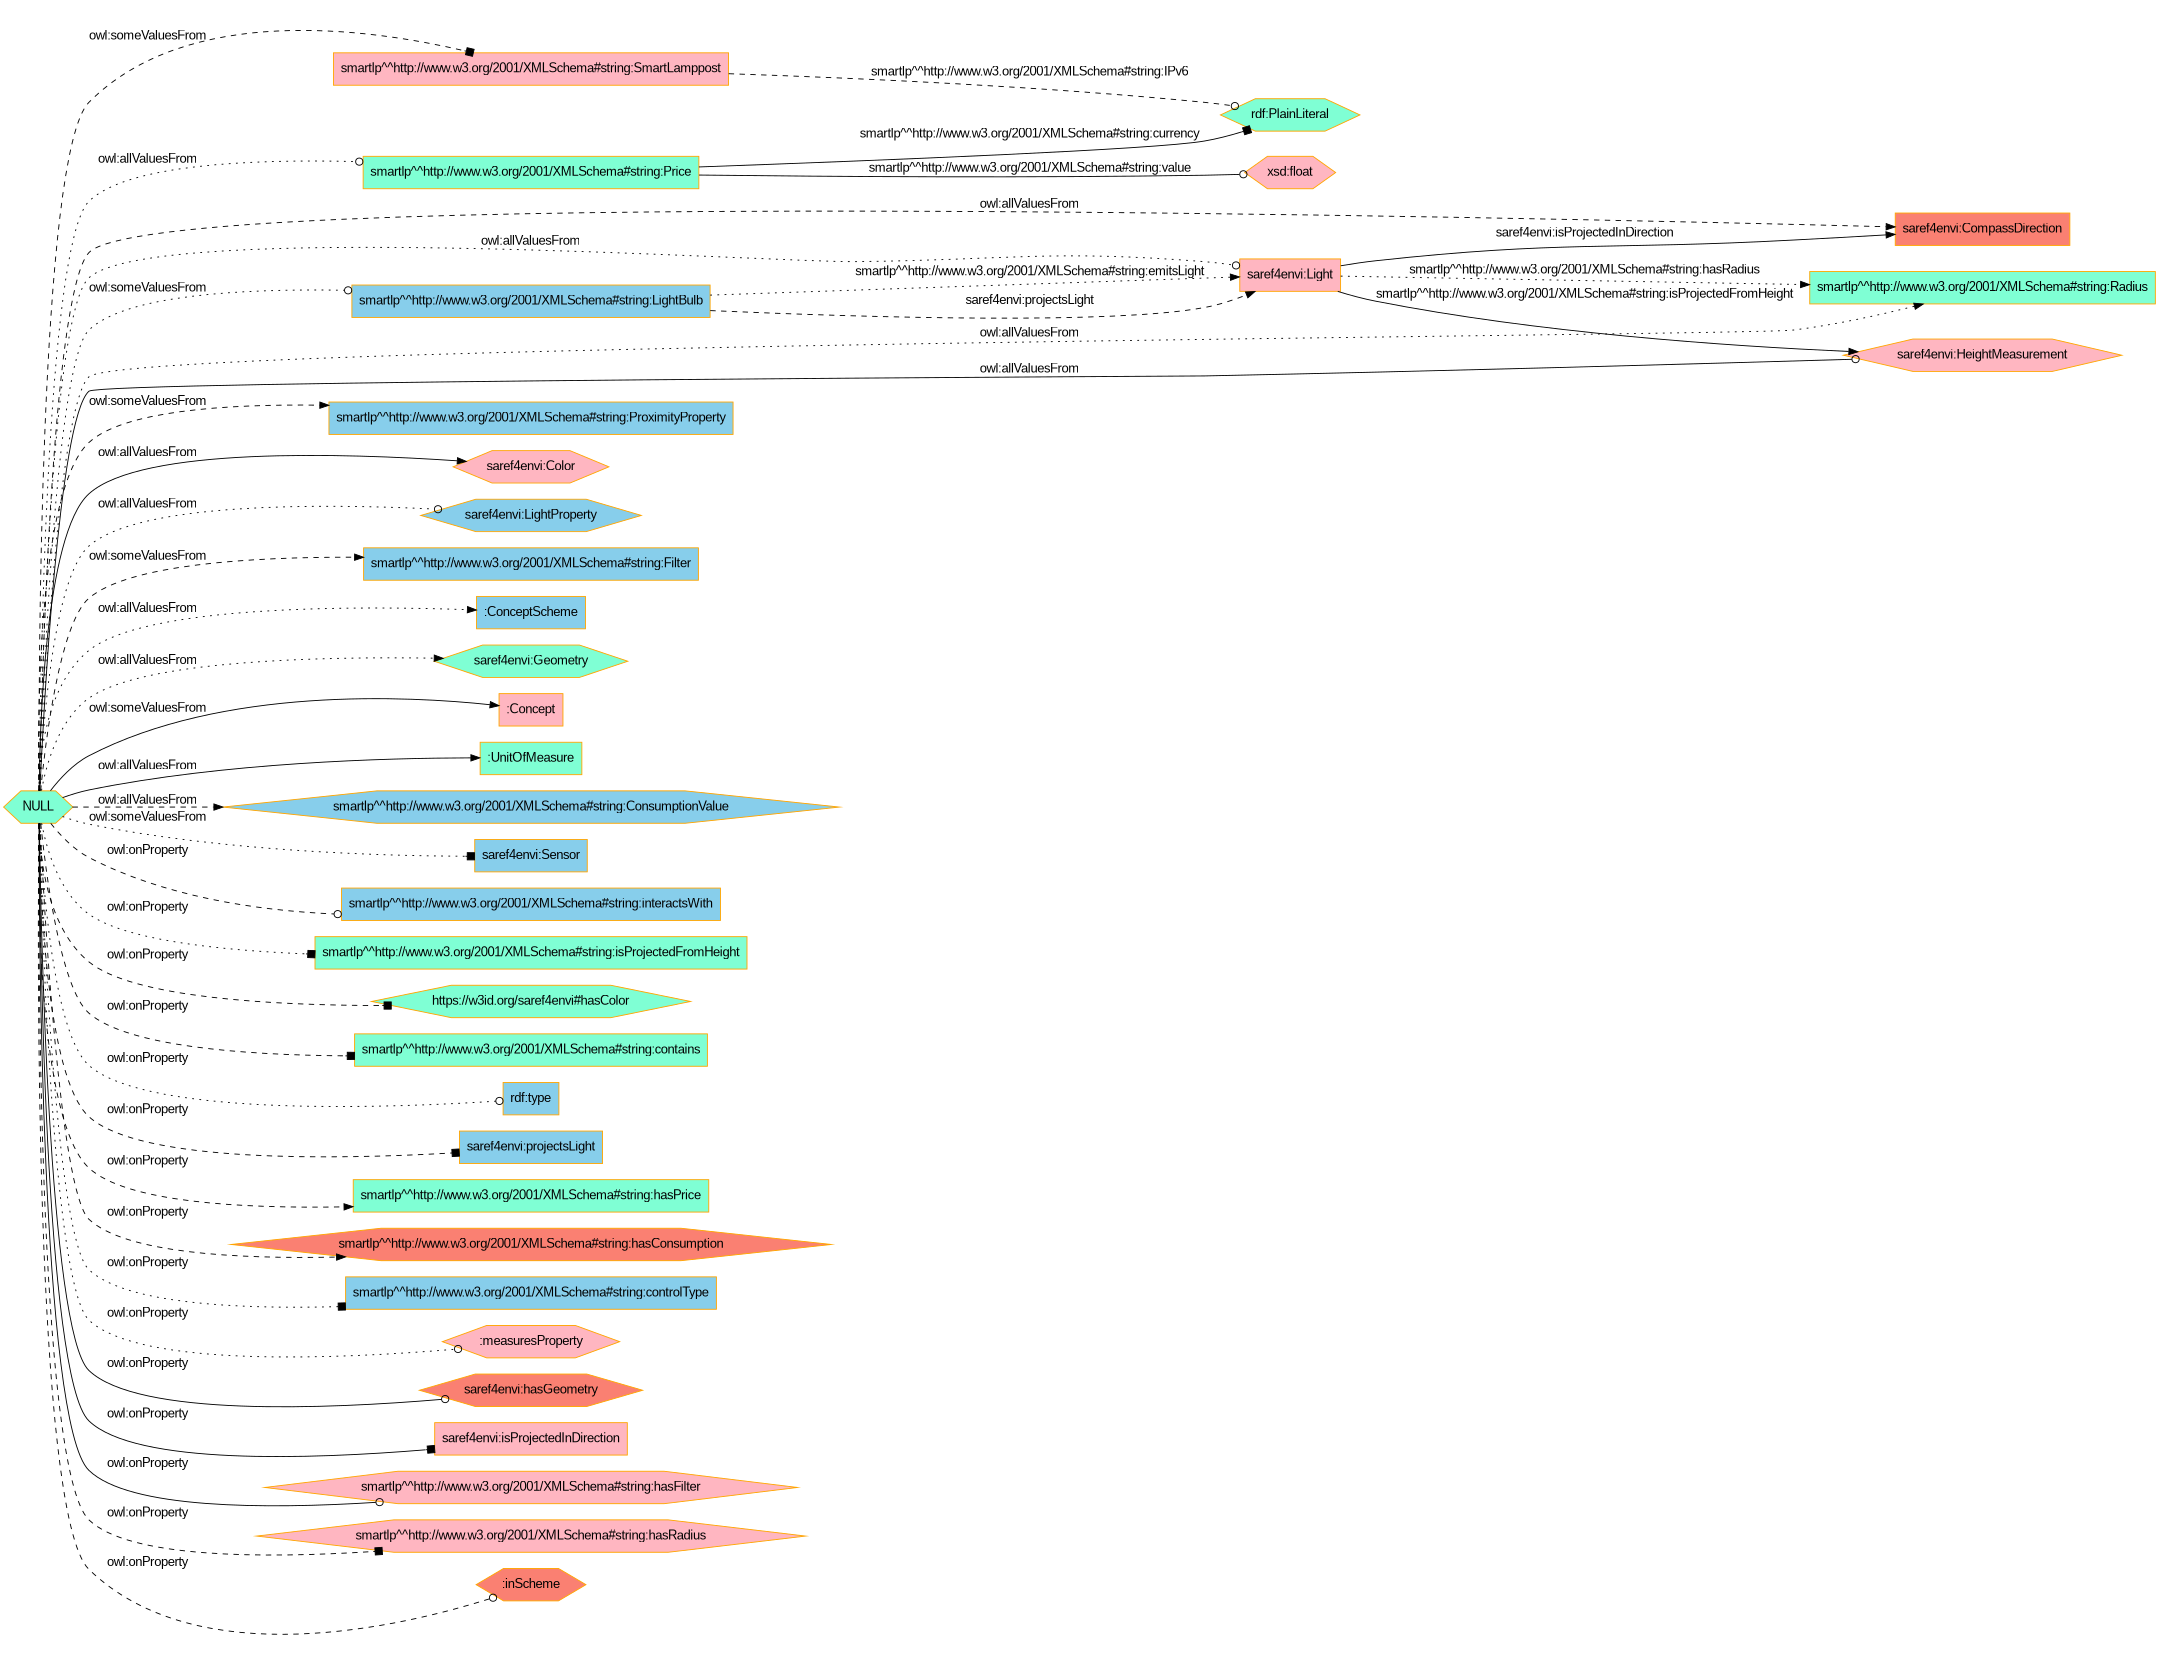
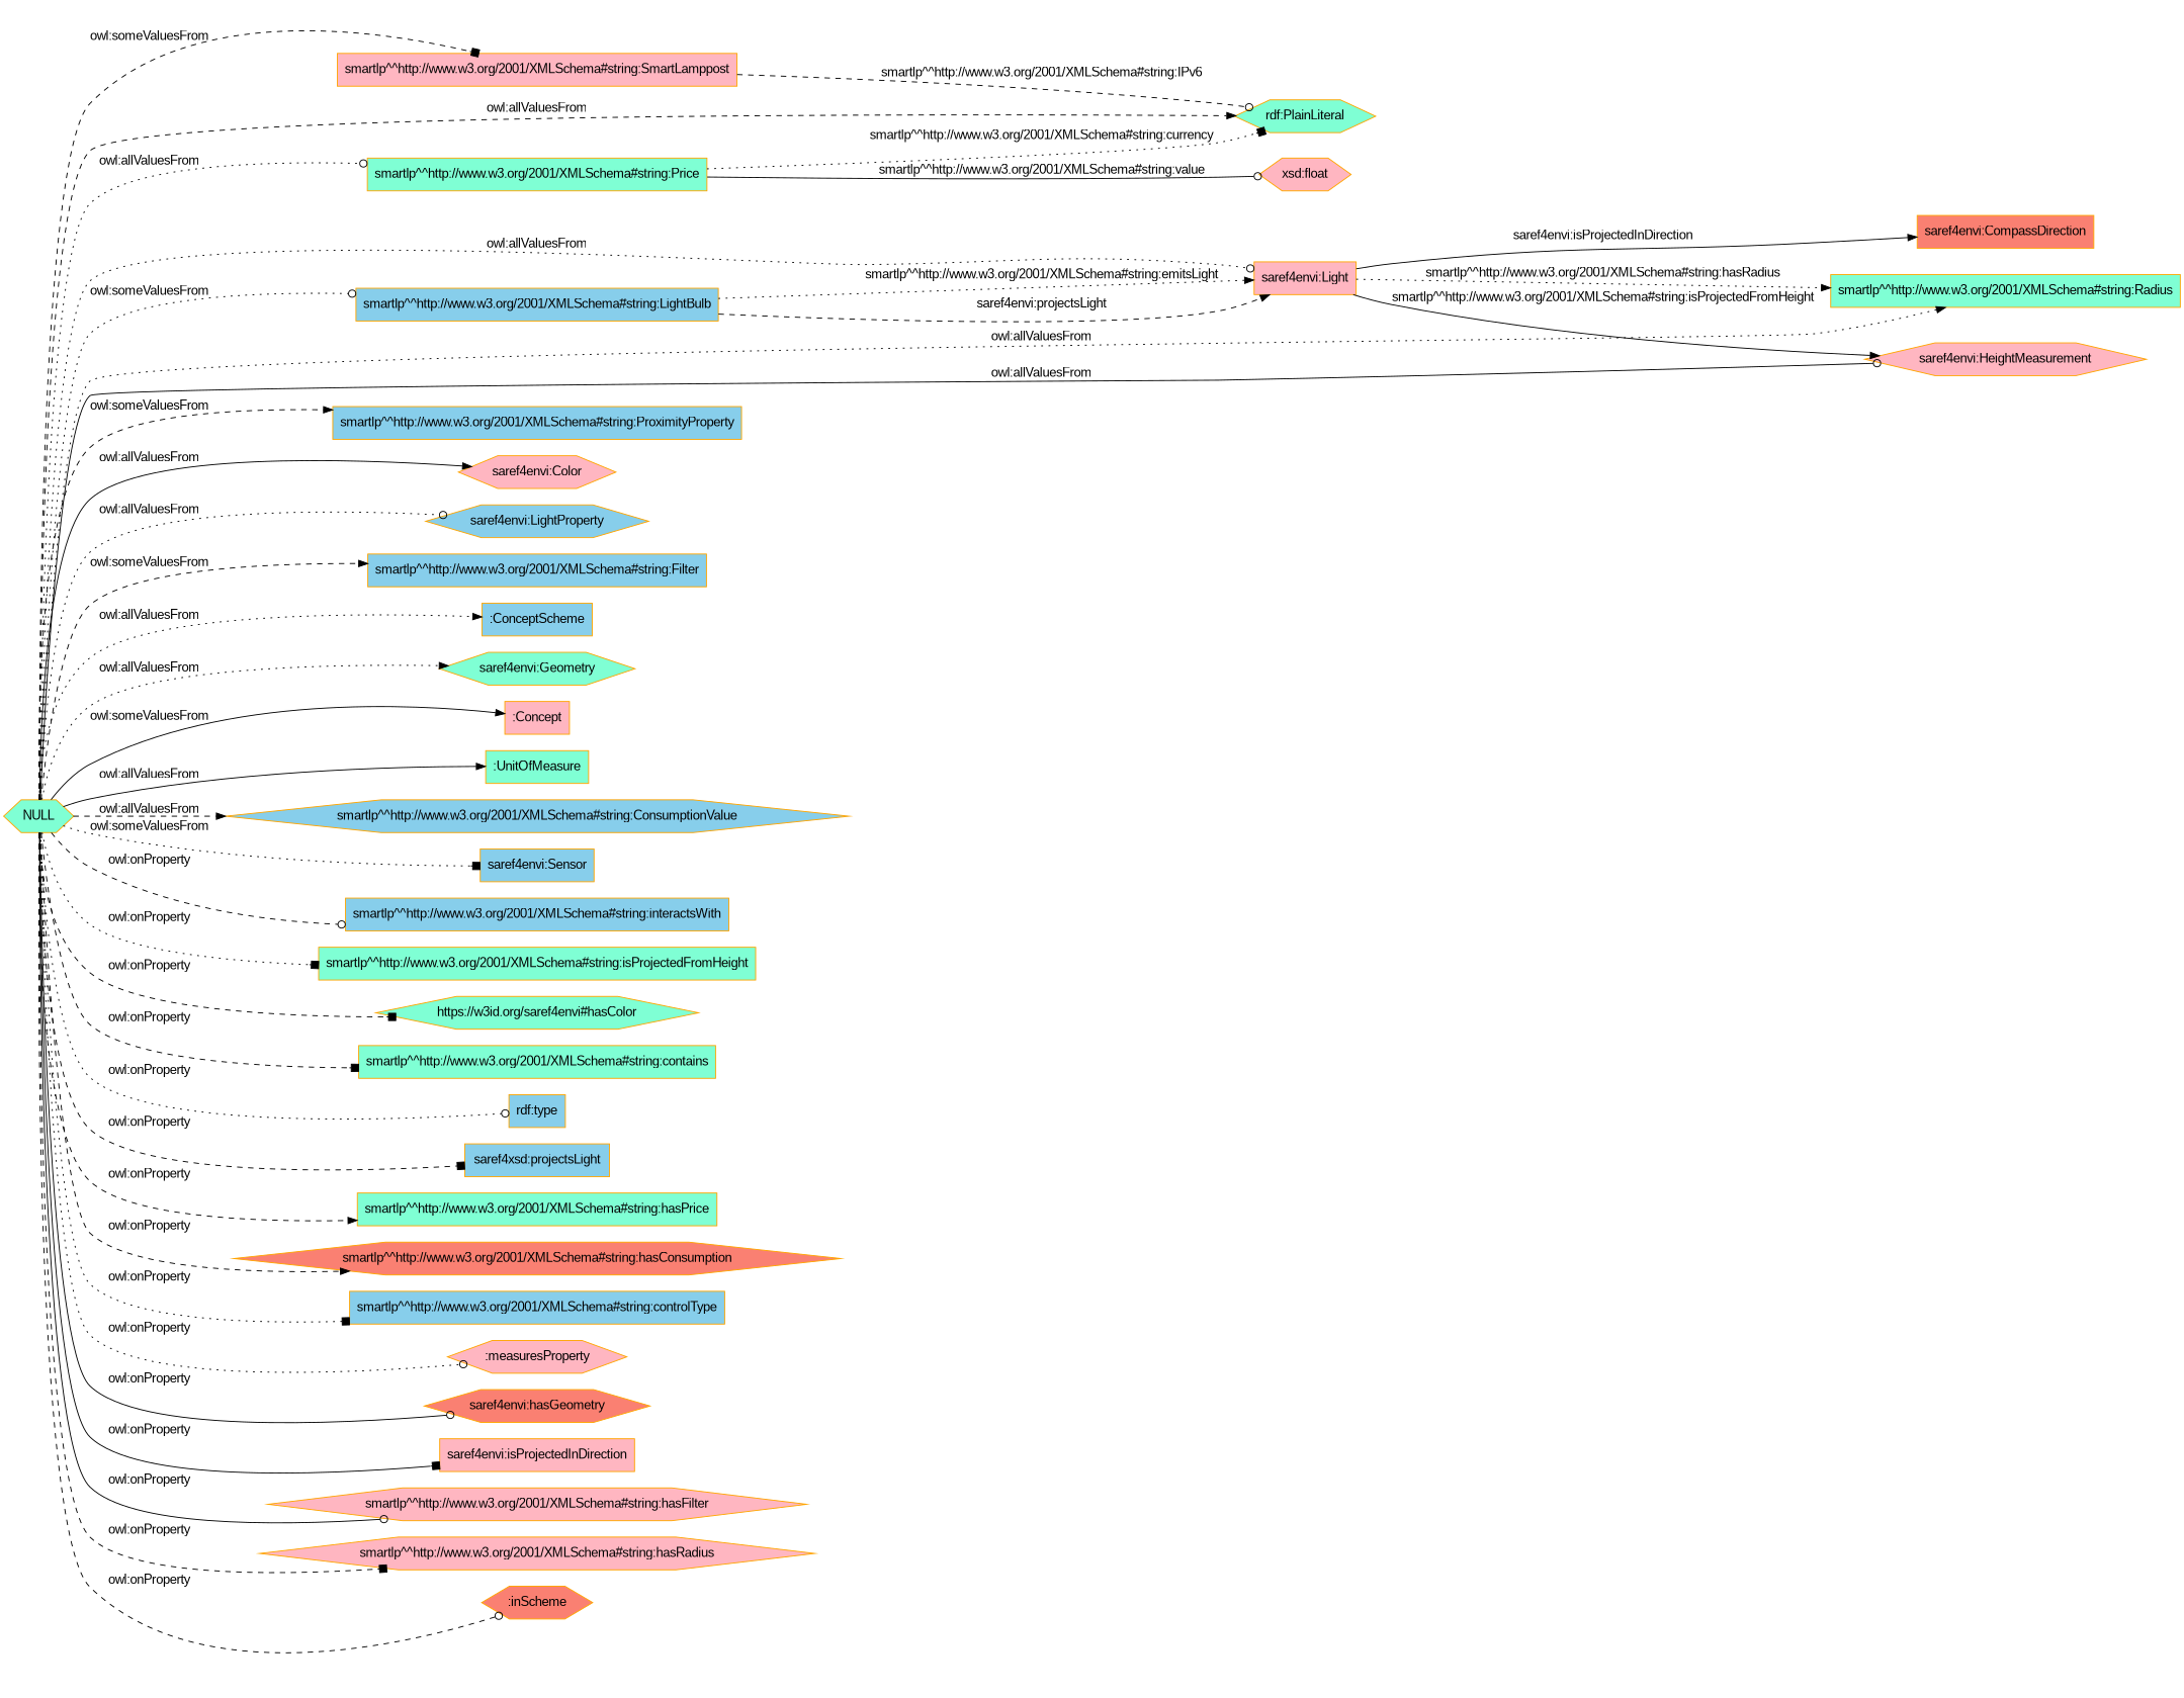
  digraph {
    fontname="Liberation Sans"
    rankdir=LR
    node [color=orange fillcolor=skyblue fontname="Liberation Sans" shape=box style=filled]
    edge [arrowhead=normal fontname="Liberation Sans" style=dashed]
    "smartlp^^http://www.w3.org/2001/XMLSchema#string:SmartLamppost" [fillcolor=lightpink]
    "rdf:PlainLiteral" [fillcolor=aquamarine shape=hexagon]
    "saref4envi:Light" [fillcolor=lightpink]
    "saref4envi:CompassDirection" [fillcolor=salmon]
    "smartlp^^http://www.w3.org/2001/XMLSchema#string:Radius" [fillcolor=aquamarine]
    "saref4envi:HeightMeasurement" [fillcolor=lightpink shape=hexagon]
    "smartlp^^http://www.w3.org/2001/XMLSchema#string:Price" [fillcolor=aquamarine]
    "xsd:float" [fillcolor=lightpink shape=hexagon]
    "smartlp^^http://www.w3.org/2001/XMLSchema#string:LightBulb"
    NULL [fillcolor=aquamarine shape=hexagon]
    "smartlp^^http://www.w3.org/2001/XMLSchema#string:ProximityProperty"
    "saref4envi:Color" [fillcolor=lightpink shape=hexagon]
    "saref4envi:LightProperty" [shape=hexagon]
    "smartlp^^http://www.w3.org/2001/XMLSchema#string:Filter"
    ":ConceptScheme"
    "saref4envi:Geometry" [fillcolor=aquamarine shape=hexagon]
    ":Concept" [fillcolor=lightpink]
    ":UnitOfMeasure" [fillcolor=aquamarine]
    "smartlp^^http://www.w3.org/2001/XMLSchema#string:ConsumptionValue" [shape=hexagon]
    "saref4envi:Sensor"
    "smartlp^^http://www.w3.org/2001/XMLSchema#string:interactsWith"
    "smartlp^^http://www.w3.org/2001/XMLSchema#string:isProjectedFromHeight" [fillcolor=aquamarine]
    "https://w3id.org/saref4envi#hasColor" [fillcolor=aquamarine shape=hexagon]
    "smartlp^^http://www.w3.org/2001/XMLSchema#string:contains" [fillcolor=aquamarine]
    "rdf:type"
-   "saref4envi:projectsLight"
+   "saref4envi:projectsLight" [label="saref4xsd:projectsLight"]
    "smartlp^^http://www.w3.org/2001/XMLSchema#string:hasPrice" [fillcolor=aquamarine]
    "smartlp^^http://www.w3.org/2001/XMLSchema#string:hasConsumption" [fillcolor=salmon shape=hexagon]
    "smartlp^^http://www.w3.org/2001/XMLSchema#string:controlType"
    ":measuresProperty" [fillcolor=lightpink shape=hexagon]
    "saref4envi:hasGeometry" [fillcolor=salmon shape=hexagon]
    "saref4envi:isProjectedInDirection" [fillcolor=lightpink]
    "smartlp^^http://www.w3.org/2001/XMLSchema#string:hasFilter" [fillcolor=lightpink shape=hexagon]
    "smartlp^^http://www.w3.org/2001/XMLSchema#string:hasRadius" [fillcolor=lightpink shape=hexagon]
    ":inScheme" [fillcolor=salmon shape=hexagon]
    "smartlp^^http://www.w3.org/2001/XMLSchema#string:SmartLamppost" -> "rdf:PlainLiteral" [arrowhead=odot label="smartlp^^http://www.w3.org/2001/XMLSchema#string:IPv6"]
    "saref4envi:Light" -> "saref4envi:CompassDirection" [label="saref4envi:isProjectedInDirection" style=solid]
    "saref4envi:Light" -> "smartlp^^http://www.w3.org/2001/XMLSchema#string:Radius" [label="smartlp^^http://www.w3.org/2001/XMLSchema#string:hasRadius" style=dotted]
    "saref4envi:Light" -> "saref4envi:HeightMeasurement" [label="smartlp^^http://www.w3.org/2001/XMLSchema#string:isProjectedFromHeight" style=solid]
-   "smartlp^^http://www.w3.org/2001/XMLSchema#string:Price" -> "rdf:PlainLiteral" [arrowhead=box label="smartlp^^http://www.w3.org/2001/XMLSchema#string:currency" style=solid]
+   "smartlp^^http://www.w3.org/2001/XMLSchema#string:Price" -> "rdf:PlainLiteral" [arrowhead=box label="smartlp^^http://www.w3.org/2001/XMLSchema#string:currency" style=dotted]
    "smartlp^^http://www.w3.org/2001/XMLSchema#string:Price" -> "xsd:float" [arrowhead=odot label="smartlp^^http://www.w3.org/2001/XMLSchema#string:value" style=solid]
    "smartlp^^http://www.w3.org/2001/XMLSchema#string:LightBulb" -> "saref4envi:Light" [label="smartlp^^http://www.w3.org/2001/XMLSchema#string:emitsLight" style=dotted]
    "smartlp^^http://www.w3.org/2001/XMLSchema#string:LightBulb" -> "saref4envi:Light" [label="saref4envi:projectsLight"]
    NULL -> "smartlp^^http://www.w3.org/2001/XMLSchema#string:SmartLamppost" [arrowhead=box label="owl:someValuesFrom"]
    NULL -> "saref4envi:Light" [arrowhead=odot label="owl:allValuesFrom" style=dotted]
-   NULL -> "saref4envi:CompassDirection" [label="owl:allValuesFrom"]
+   NULL -> "rdf:PlainLiteral" [label="owl:allValuesFrom"]
    NULL -> "smartlp^^http://www.w3.org/2001/XMLSchema#string:Radius" [label="owl:allValuesFrom" style=dotted]
    NULL -> "saref4envi:HeightMeasurement" [arrowhead=odot label="owl:allValuesFrom" style=solid]
    NULL -> "smartlp^^http://www.w3.org/2001/XMLSchema#string:Price" [arrowhead=odot label="owl:allValuesFrom" style=dotted]
    NULL -> "smartlp^^http://www.w3.org/2001/XMLSchema#string:LightBulb" [arrowhead=odot label="owl:someValuesFrom" style=dotted]
    NULL -> "smartlp^^http://www.w3.org/2001/XMLSchema#string:ProximityProperty" [label="owl:someValuesFrom"]
    NULL -> "saref4envi:Color" [label="owl:allValuesFrom" style=solid]
    NULL -> "saref4envi:LightProperty" [arrowhead=odot label="owl:allValuesFrom" style=dotted]
    NULL -> "smartlp^^http://www.w3.org/2001/XMLSchema#string:Filter" [label="owl:someValuesFrom"]
    NULL -> ":ConceptScheme" [label="owl:allValuesFrom" style=dotted]
    NULL -> "saref4envi:Geometry" [label="owl:allValuesFrom" style=dotted]
    NULL -> ":Concept" [label="owl:someValuesFrom" style=solid]
    NULL -> ":UnitOfMeasure" [label="owl:allValuesFrom" style=solid]
    NULL -> "smartlp^^http://www.w3.org/2001/XMLSchema#string:ConsumptionValue" [label="owl:allValuesFrom"]
    NULL -> "saref4envi:Sensor" [arrowhead=box label="owl:someValuesFrom" style=dotted]
    NULL -> "smartlp^^http://www.w3.org/2001/XMLSchema#string:interactsWith" [arrowhead=odot label="owl:onProperty"]
    NULL -> "smartlp^^http://www.w3.org/2001/XMLSchema#string:isProjectedFromHeight" [arrowhead=box label="owl:onProperty" style=dotted]
    NULL -> "https://w3id.org/saref4envi#hasColor" [arrowhead=box label="owl:onProperty"]
    NULL -> "smartlp^^http://www.w3.org/2001/XMLSchema#string:contains" [arrowhead=box label="owl:onProperty"]
    NULL -> "rdf:type" [arrowhead=odot label="owl:onProperty" style=dotted]
    NULL -> "saref4envi:projectsLight" [arrowhead=box label="owl:onProperty"]
    NULL -> "smartlp^^http://www.w3.org/2001/XMLSchema#string:hasPrice" [label="owl:onProperty"]
    NULL -> "smartlp^^http://www.w3.org/2001/XMLSchema#string:hasConsumption" [label="owl:onProperty"]
    NULL -> "smartlp^^http://www.w3.org/2001/XMLSchema#string:controlType" [arrowhead=box label="owl:onProperty" style=dotted]
    NULL -> ":measuresProperty" [arrowhead=odot label="owl:onProperty" style=dotted]
    NULL -> "saref4envi:hasGeometry" [arrowhead=odot label="owl:onProperty" style=solid]
    NULL -> "saref4envi:isProjectedInDirection" [arrowhead=box label="owl:onProperty" style=solid]
    NULL -> "smartlp^^http://www.w3.org/2001/XMLSchema#string:hasFilter" [arrowhead=odot label="owl:onProperty" style=solid]
    NULL -> "smartlp^^http://www.w3.org/2001/XMLSchema#string:hasRadius" [arrowhead=box label="owl:onProperty"]
    NULL -> ":inScheme" [arrowhead=odot label="owl:onProperty"]
  }
